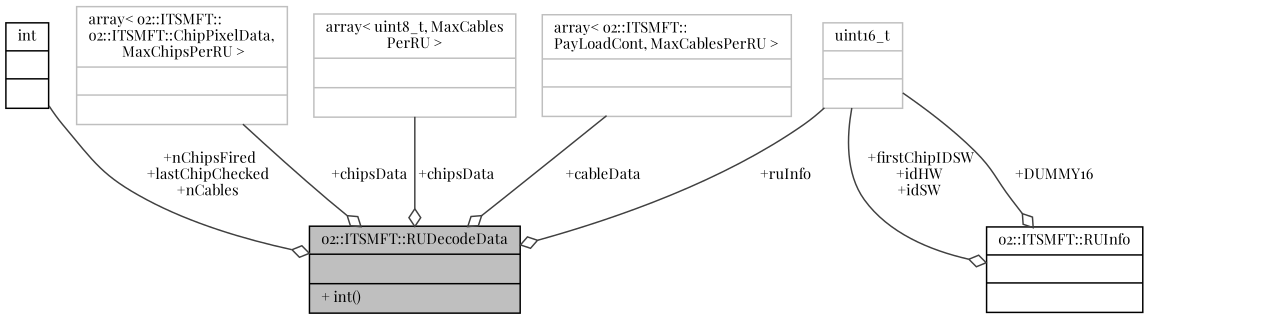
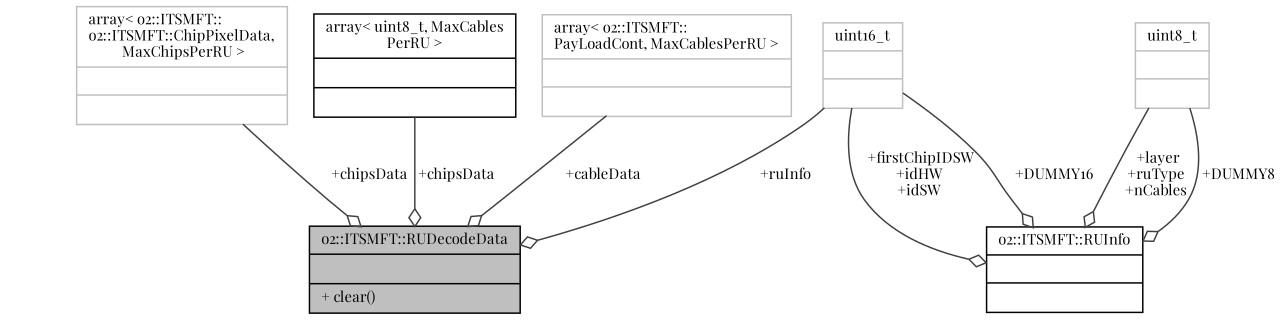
  digraph {
    fontname="Playfair Display"
    node [color=grey75 fontname="Playfair Display" fontsize=10 shape=record]
    edge [arrowhead=odiamond color=grey25 fontname="Playfair Display" fontsize=10 labelfontname=Helvetica labelfontsize=10 style=solid]
-   n1 [color=black fillcolor=grey75 fontcolor=black height=0.2 label="{o2::ITSMFT::RUDecodeData\n||+ int()\l}" style=filled width=0.4]
-   n2 [color=black height=0.2 label="{int\n||}" width=0.4]
+   n1 [color=black fillcolor=grey75 fontcolor=black height=0.2 label="{o2::ITSMFT::RUDecodeData\n||+ clear()\l}" style=filled width=0.4]
    n3 [height=0.2 label="{array\< o2::ITSMFT::\lo2::ITSMFT::ChipPixelData,\l MaxChipsPerRU \>\n||}" width=0.4]
-   n4 [height=0.2 label="{array\< uint8_t, MaxCables\lPerRU \>\n||}" width=0.4]
+   n4 [color=black height=0.2 label="{array\< uint8_t, MaxCables\lPerRU \>\n||}" width=0.4]
    n5 [height=0.2 label="{array\< o2::ITSMFT::\lPayLoadCont, MaxCablesPerRU \>\n||}" width=0.4]
    n6 [color=black height=0.2 label="{o2::ITSMFT::RUInfo\n||}" width=0.4]
    n7 [height=0.2 label="{uint16_t\n||}" width=0.4]
-   n2 -> n1 [label=" +nChipsFired\n+lastChipChecked\n+nCables"]
+   n8 [height=0.2 label="{uint8_t\n||}" width=0.4]
    n3 -> n1 [label=" +chipsData"]
    n4 -> n1 [label=" +chipsData"]
    n5 -> n1 [label=" +cableData"]
    n7 -> n1 [label=" +ruInfo"]
    n7 -> n6 [label=" +firstChipIDSW\n+idHW\n+idSW"]
    n7 -> n6 [label=" +DUMMY16"]
+   n8 -> n6 [label=" +layer\n+ruType\n+nCables"]
+   n8 -> n6 [label=" +DUMMY8"]
  }
